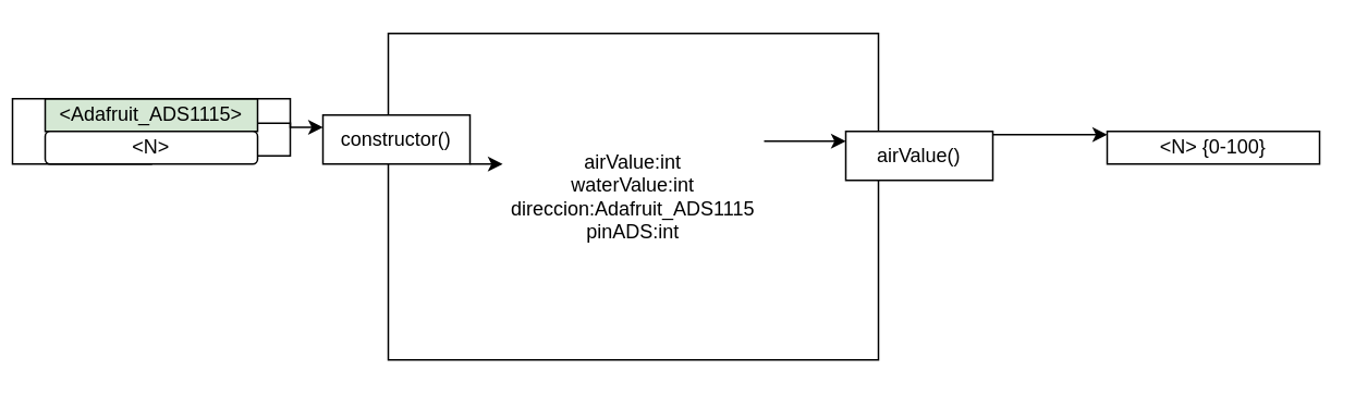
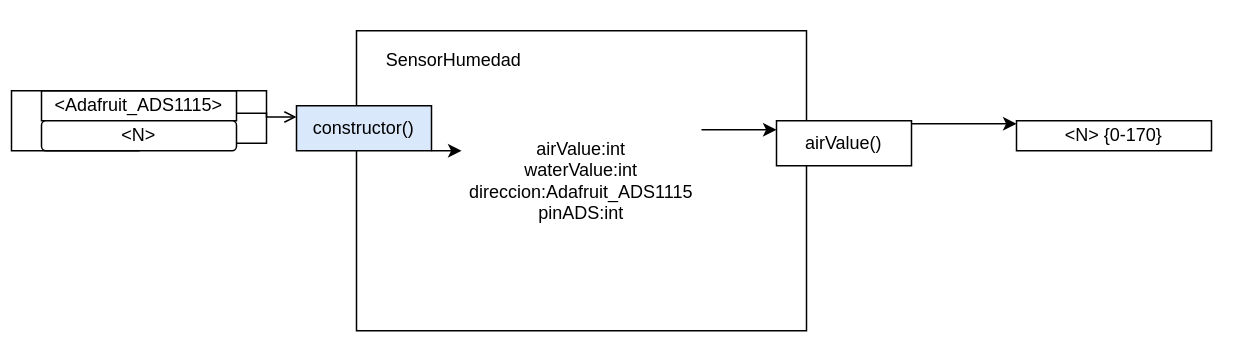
  <mxCell id="0" />
  <mxCell id="1" parent="0" />
  <mxCell id="2" value="" style="rounded=0;whiteSpace=wrap;html=1;" vertex="1" parent="1"><mxGeometry x="230" y="20" width="300" height="200" as="geometry" /></mxCell>
  <mxCell id="3" style="edgeStyle=orthogonalEdgeStyle;rounded=0;orthogonalLoop=1;jettySize=auto;html=1;exitX=1;exitY=0;exitDx=0;exitDy=0;entryX=0;entryY=0;entryDx=0;entryDy=0;" edge="1" parent="1"><mxGeometry relative="1" as="geometry"><mxPoint x="460" y="86" as="sourcePoint" /><mxPoint x="510" y="86" as="targetPoint" /></mxGeometry></mxCell>
  <mxCell id="4" value="airValue:int&lt;br&gt;waterValue:int&lt;br&gt;direccion:Adafruit_ADS1115&lt;br&gt;pinADS:int" style="text;html=1;strokeColor=none;fillColor=none;align=center;verticalAlign=middle;whiteSpace=wrap;rounded=0;" vertex="1" parent="1"><mxGeometry x="300" y="80" width="160" height="80" as="geometry" /></mxCell>
+ <mxCell id="5" value="SensorHumedad" style="text;html=1;strokeColor=none;fillColor=none;align=center;verticalAlign=middle;whiteSpace=wrap;rounded=0;" vertex="1" parent="1"><mxGeometry x="245" y="30" width="100" height="20" as="geometry" /></mxCell>
  <mxCell id="6" style="edgeStyle=orthogonalEdgeStyle;rounded=0;orthogonalLoop=1;jettySize=auto;html=1;exitX=1;exitY=1;exitDx=0;exitDy=0;entryX=0;entryY=0.25;entryDx=0;entryDy=0;" edge="1" parent="1" source="7" target="4"><mxGeometry relative="1" as="geometry" /></mxCell>
- <mxCell id="7" value="constructor()" style="rounded=0;whiteSpace=wrap;html=1;" vertex="1" parent="1"><mxGeometry x="190" y="70" width="90" height="30" as="geometry" /></mxCell>
- <mxCell id="8" style="edgeStyle=orthogonalEdgeStyle;rounded=0;orthogonalLoop=1;jettySize=auto;html=1;exitX=1;exitY=0.75;exitDx=0;exitDy=0;entryX=0;entryY=0.25;entryDx=0;entryDy=0;" edge="1" parent="1" source="9" target="7"><mxGeometry relative="1" as="geometry" /></mxCell>
- <mxCell id="9" value="&amp;lt;Adafruit_ADS1115&amp;gt;" style="rounded=0;whiteSpace=wrap;html=1;fillColor=#d5e8d4;" vertex="1" parent="1"><mxGeometry x="20" y="60" width="130" height="20" as="geometry" /></mxCell>
+ <mxCell id="7" value="constructor()" style="rounded=0;whiteSpace=wrap;html=1;fillColor=#dae8fc;" vertex="1" parent="1"><mxGeometry x="190" y="70" width="90" height="30" as="geometry" /></mxCell>
+ <mxCell id="8" style="edgeStyle=orthogonalEdgeStyle;rounded=0;orthogonalLoop=1;jettySize=auto;html=1;exitX=1;exitY=0.75;exitDx=0;exitDy=0;entryX=0;entryY=0.25;entryDx=0;entryDy=0;endArrow=open;" edge="1" parent="1" source="9" target="7"><mxGeometry relative="1" as="geometry" /></mxCell>
+ <mxCell id="9" value="&amp;lt;Adafruit_ADS1115&amp;gt;" style="rounded=0;whiteSpace=wrap;html=1;" vertex="1" parent="1"><mxGeometry x="20" y="60" width="130" height="20" as="geometry" /></mxCell>
  <mxCell id="10" style="edgeStyle=orthogonalEdgeStyle;rounded=0;orthogonalLoop=1;jettySize=auto;html=1;exitX=1;exitY=0.75;exitDx=0;exitDy=0;" edge="1" parent="1" source="11" target="9"><mxGeometry relative="1" as="geometry" /></mxCell>
  <mxCell id="11" value="&amp;lt;N&amp;gt;" style="whiteSpace=wrap;html=1;rounded=1;" vertex="1" parent="1"><mxGeometry x="20" y="80" width="130" height="20" as="geometry" /></mxCell>
  <mxCell id="12" style="edgeStyle=orthogonalEdgeStyle;rounded=0;orthogonalLoop=1;jettySize=auto;html=1;exitX=1;exitY=0;exitDx=0;exitDy=0;entryX=0;entryY=0;entryDx=0;entryDy=0;" edge="1" parent="1"><mxGeometry relative="1" as="geometry"><mxPoint x="600" y="82" as="sourcePoint" /><mxPoint x="670" y="82" as="targetPoint" /></mxGeometry></mxCell>
  <mxCell id="13" value="airValue()" style="rounded=0;whiteSpace=wrap;html=1;" vertex="1" parent="1"><mxGeometry x="510" y="80" width="90" height="30" as="geometry" /></mxCell>
- <mxCell id="14" value="&amp;lt;N&amp;gt; {0-100}" style="rounded=0;whiteSpace=wrap;html=1;" vertex="1" parent="1"><mxGeometry x="670" y="80" width="130" height="20" as="geometry" /></mxCell>
+ <mxCell id="14" value="&amp;lt;N&amp;gt; {0-170}" style="rounded=0;whiteSpace=wrap;html=1;" vertex="1" parent="1"><mxGeometry x="670" y="80" width="130" height="20" as="geometry" /></mxCell>
